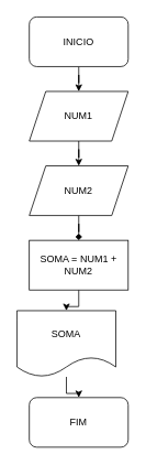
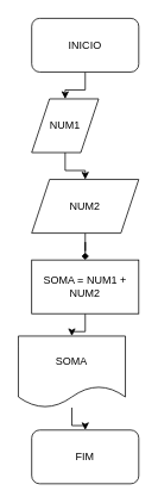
  <mxCell id="0" />
  <mxCell id="1" parent="0" />
  <mxCell id="2" style="edgeStyle=orthogonalEdgeStyle;rounded=0;orthogonalLoop=1;jettySize=auto;html=1;" edge="1" parent="1" source="3" target="5"><mxGeometry relative="1" as="geometry" /></mxCell>
  <mxCell id="3" value="INICIO" style="rounded=1;whiteSpace=wrap;html=1;" vertex="1" parent="1"><mxGeometry x="35" y="20" width="120" height="60" as="geometry" /></mxCell>
  <mxCell id="4" style="edgeStyle=orthogonalEdgeStyle;rounded=0;orthogonalLoop=1;jettySize=auto;html=1;" edge="1" parent="1" source="5" target="7"><mxGeometry relative="1" as="geometry" /></mxCell>
- <mxCell id="5" value="NUM1" style="shape=parallelogram;perimeter=parallelogramPerimeter;whiteSpace=wrap;html=1;fixedSize=1;" vertex="1" parent="1"><mxGeometry x="35" y="110" width="120" height="60" as="geometry" /></mxCell>
+ <mxCell id="5" value="NUM1" style="shape=parallelogram;perimeter=parallelogramPerimeter;whiteSpace=wrap;html=1;fixedSize=1;" vertex="1" parent="1"><mxGeometry x="35" y="110" width="75" height="60" as="geometry" /></mxCell>
  <mxCell id="6" style="edgeStyle=orthogonalEdgeStyle;rounded=0;orthogonalLoop=1;jettySize=auto;html=1;endArrow=diamond;" edge="1" parent="1" source="7" target="9"><mxGeometry relative="1" as="geometry" /></mxCell>
  <mxCell id="7" value="NUM2" style="shape=parallelogram;perimeter=parallelogramPerimeter;whiteSpace=wrap;html=1;fixedSize=1;" vertex="1" parent="1"><mxGeometry x="35" y="200" width="120" height="60" as="geometry" /></mxCell>
  <mxCell id="8" style="edgeStyle=orthogonalEdgeStyle;rounded=0;orthogonalLoop=1;jettySize=auto;html=1;" edge="1" parent="1" source="9" target="11"><mxGeometry relative="1" as="geometry" /></mxCell>
  <mxCell id="9" value="SOMA = NUM1 + NUM2" style="rounded=0;whiteSpace=wrap;html=1;" vertex="1" parent="1"><mxGeometry x="35" y="290" width="120" height="60" as="geometry" /></mxCell>
  <mxCell id="10" style="edgeStyle=orthogonalEdgeStyle;rounded=0;orthogonalLoop=1;jettySize=auto;html=1;" edge="1" parent="1" source="11" target="12"><mxGeometry relative="1" as="geometry" /></mxCell>
  <mxCell id="11" value="SOMA" style="shape=document;whiteSpace=wrap;html=1;boundedLbl=1;" vertex="1" parent="1"><mxGeometry x="20" y="375" width="120" height="80" as="geometry" /></mxCell>
  <mxCell id="12" value="FIM" style="rounded=1;whiteSpace=wrap;html=1;" vertex="1" parent="1"><mxGeometry x="35" y="480" width="120" height="60" as="geometry" /></mxCell>
